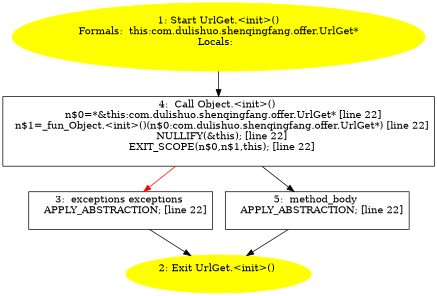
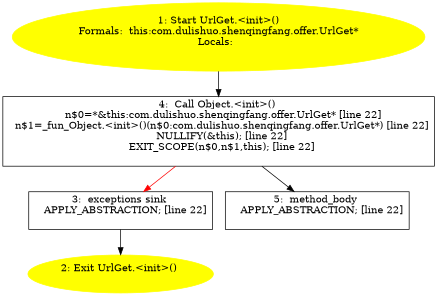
  digraph {
    node [shape=box]
    n1 [color=yellow label="1: Start UrlGet.<init>()\nFormals:  this:com.dulishuo.shenqingfang.offer.UrlGet*\nLocals:  \n  " style=filled shape=""]
    n2 [label="4:  Call Object.<init>() \n   n$0=*&this:com.dulishuo.shenqingfang.offer.UrlGet* [line 22]\n  n$1=_fun_Object.<init>()(n$0:com.dulishuo.shenqingfang.offer.UrlGet*) [line 22]\n  NULLIFY(&this); [line 22]\n  EXIT_SCOPE(n$0,n$1,this); [line 22]\n "]
-   n3 [label="3:  exceptions exceptions \n   APPLY_ABSTRACTION; [line 22]\n "]
+   n3 [label="3:  exceptions sink \n   APPLY_ABSTRACTION; [line 22]\n "]
    n4 [label="5:  method_body \n   APPLY_ABSTRACTION; [line 22]\n "]
    n5 [color=yellow label="2: Exit UrlGet.<init>() \n  " style=filled shape=""]
    n1 -> n2
    n2 -> n3 [color=red]
    n2 -> n4
    n3 -> n5
-   n4 -> n5
  }
